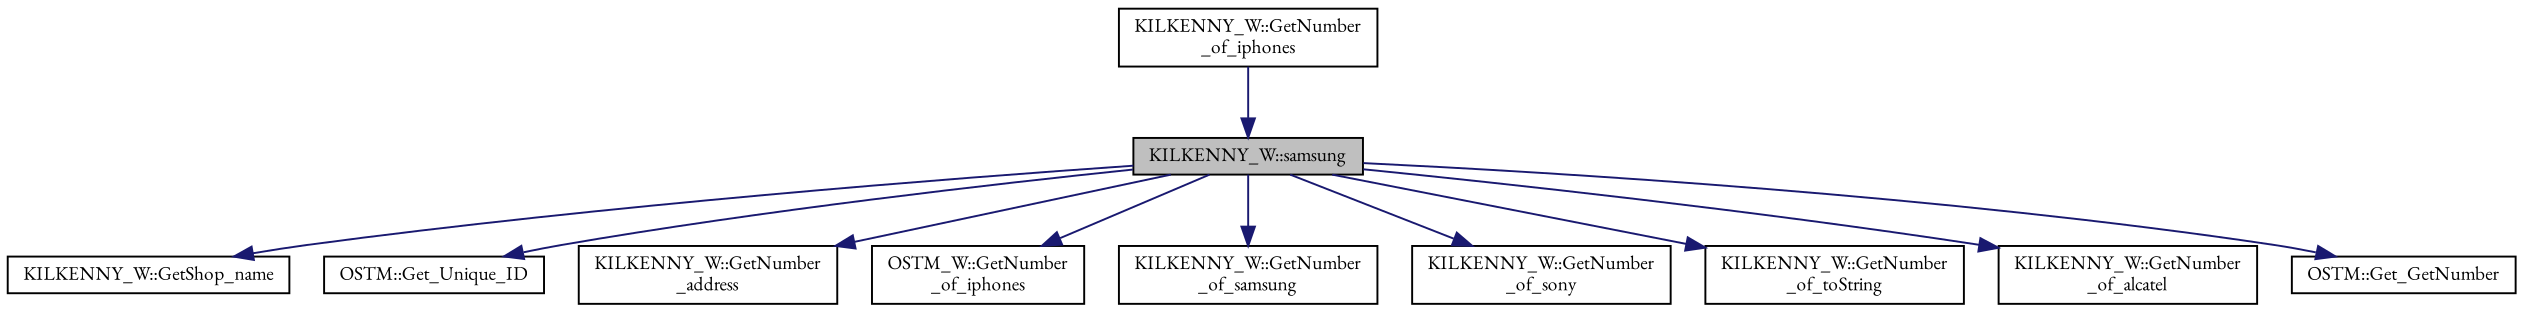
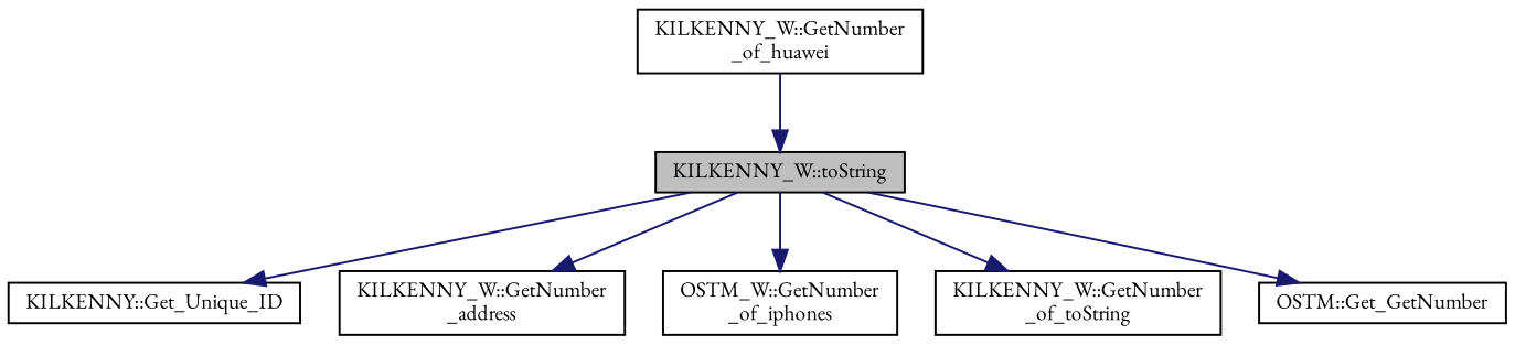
  digraph {
    fontname="EB Garamond"
    rankdir=TB
    node [color=black fillcolor=white fontname="EB Garamond" fontsize=10 shape=record style=filled]
    edge [color=midnightblue fontname="EB Garamond" fontsize=10 labelfontname=Helvetica labelfontsize=10 style=solid]
-   n1 [fillcolor=grey75 fontcolor=black height=0.2 label="KILKENNY_W::samsung" width=0.4]
-   n2 [height=0.2 label="KILKENNY_W::GetShop_name" width=0.4]
-   n3 [height=0.2 label="OSTM::Get_Unique_ID" width=0.4]
+   n1 [fillcolor=grey75 fontcolor=black height=0.2 label="KILKENNY_W::toString" width=0.4]
+   n3 [height=0.2 label="KILKENNY::Get_Unique_ID" width=0.4]
    n4 [height=0.2 label="KILKENNY_W::GetNumber\l_address" width=0.4]
    n5 [height=0.2 label="OSTM_W::GetNumber\l_of_iphones" width=0.4]
-   n6 [height=0.2 label="KILKENNY_W::GetNumber\l_of_samsung" width=0.4]
-   n7 [height=0.2 label="KILKENNY_W::GetNumber\l_of_sony" width=0.4]
    n8 [height=0.2 label="KILKENNY_W::GetNumber\l_of_toString" width=0.4]
-   n9 [height=0.2 label="KILKENNY_W::GetNumber\l_of_alcatel" width=0.4]
    n10 [height=0.2 label="OSTM::Get_GetNumber" width=0.4]
-   n11 [height=0.2 label="KILKENNY_W::GetNumber\l_of_iphones" width=0.4]
-   n1 -> n2
+   n11 [height=0.2 label="KILKENNY_W::GetNumber\l_of_huawei" width=0.4]
    n1 -> n3
    n1 -> n4
    n1 -> n5
-   n1 -> n6
-   n1 -> n7
    n1 -> n8
-   n1 -> n9
    n1 -> n10
    n11 -> n1
  }
